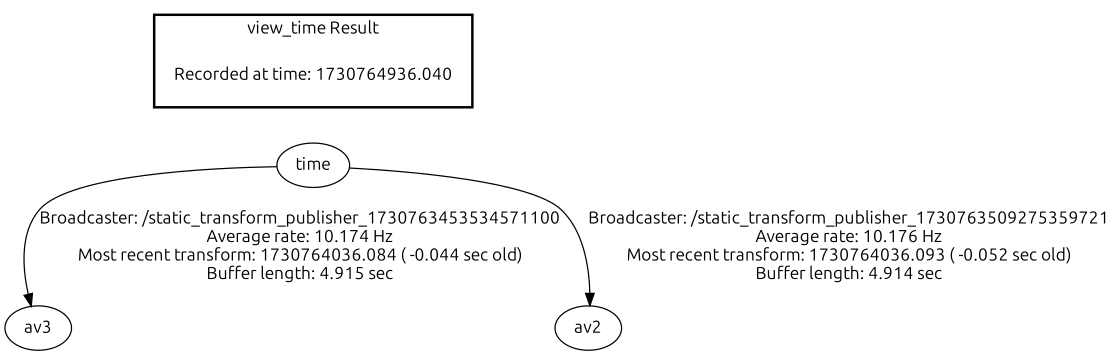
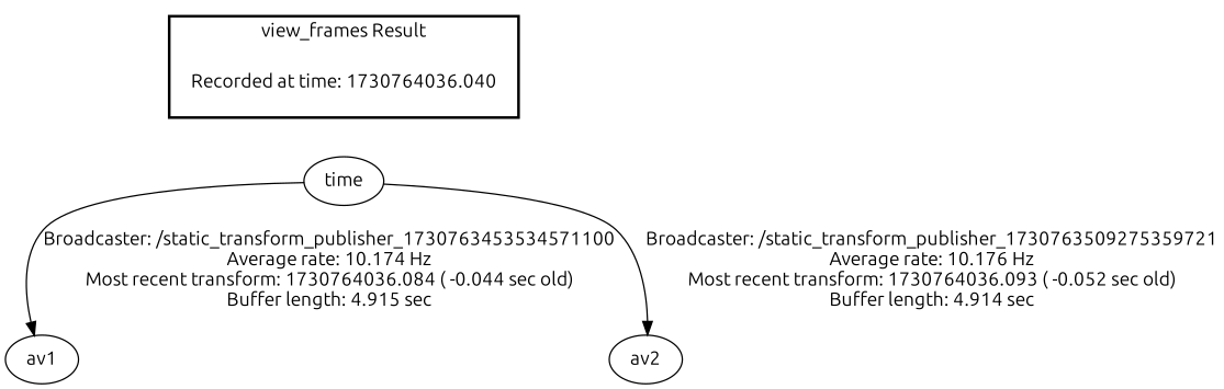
  digraph {
    fontname=Ubuntu
    node [fontname=Ubuntu]
    edge [fontname=Ubuntu]
-   "Recorded at time: 1730764036.040" [shape=plaintext label="Recorded at time: 1730764936.040"]
+   "Recorded at time: 1730764036.040" [shape=plaintext]
    n2 [label=time]
-   av1 [label=av3]
+   av1
    av2
    subgraph cluster_1 {
      color=black
-     label="view_time Result"
+     label="view_frames Result"
      style=bold
      "Recorded at time: 1730764036.040"
    }
    "Recorded at time: 1730764036.040" -> n2 [style=invis]
    n2 -> av1 [label="Broadcaster: /static_transform_publisher_1730763453534571100\nAverage rate: 10.174 Hz\nMost recent transform: 1730764036.084 ( -0.044 sec old)\nBuffer length: 4.915 sec\n"]
    n2 -> av2 [label="Broadcaster: /static_transform_publisher_1730763509275359721\nAverage rate: 10.176 Hz\nMost recent transform: 1730764036.093 ( -0.052 sec old)\nBuffer length: 4.914 sec\n"]
  }
